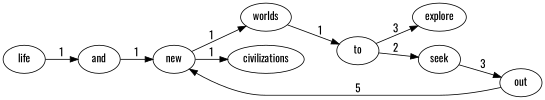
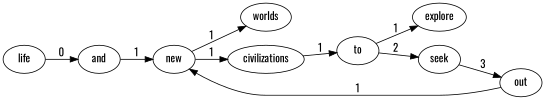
  digraph {
    fontname=Oswald
    rankdir=LR
    node [fontname=Oswald]
    edge [fontname=Oswald]
    new
    worlds
    civilizations
    to
    life
    and
    explore
    seek
    out
    new -> worlds [label=1]
    new -> civilizations [label=1]
-   worlds -> to [label=1]
-   to -> explore [label=3]
+   civilizations -> to [label=1]
+   to -> explore [label=1]
    to -> seek [label=2]
-   life -> and [label=1]
+   life -> and [label=0]
    and -> new [label=1]
    seek -> out [label=3]
-   out -> new [label=5]
+   out -> new [label=1]
  }
